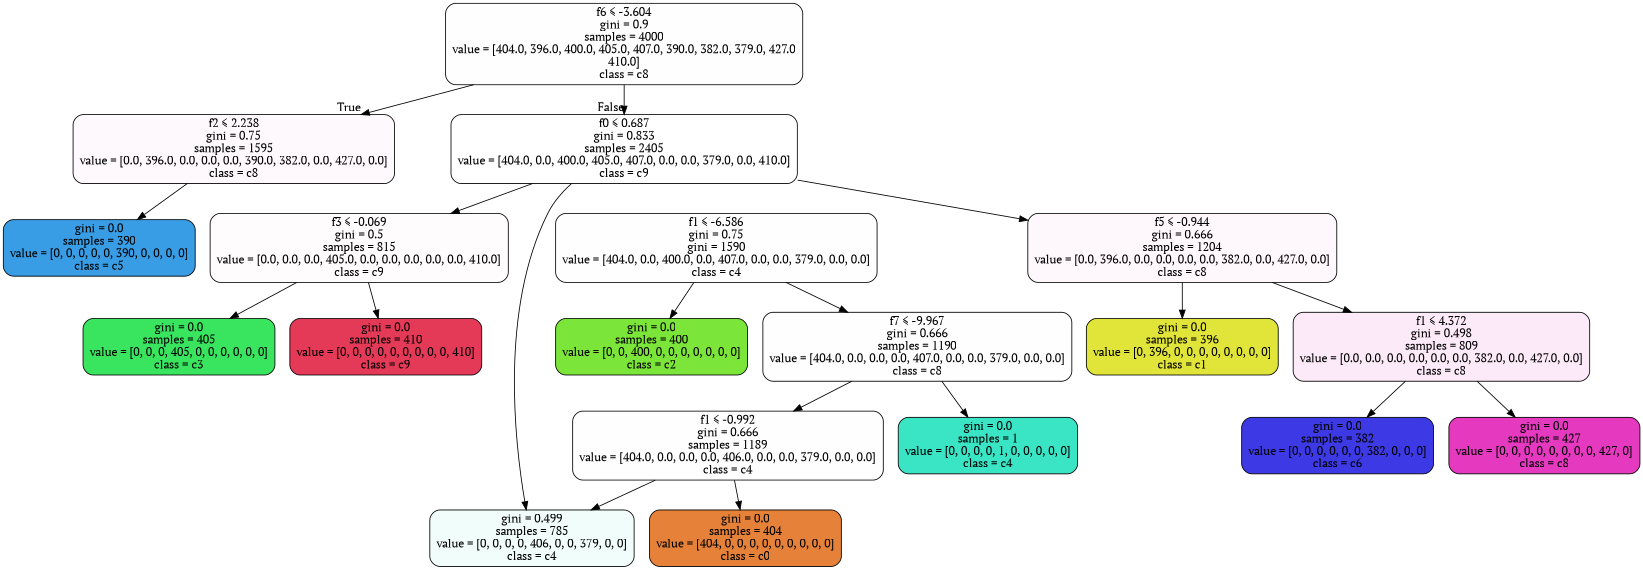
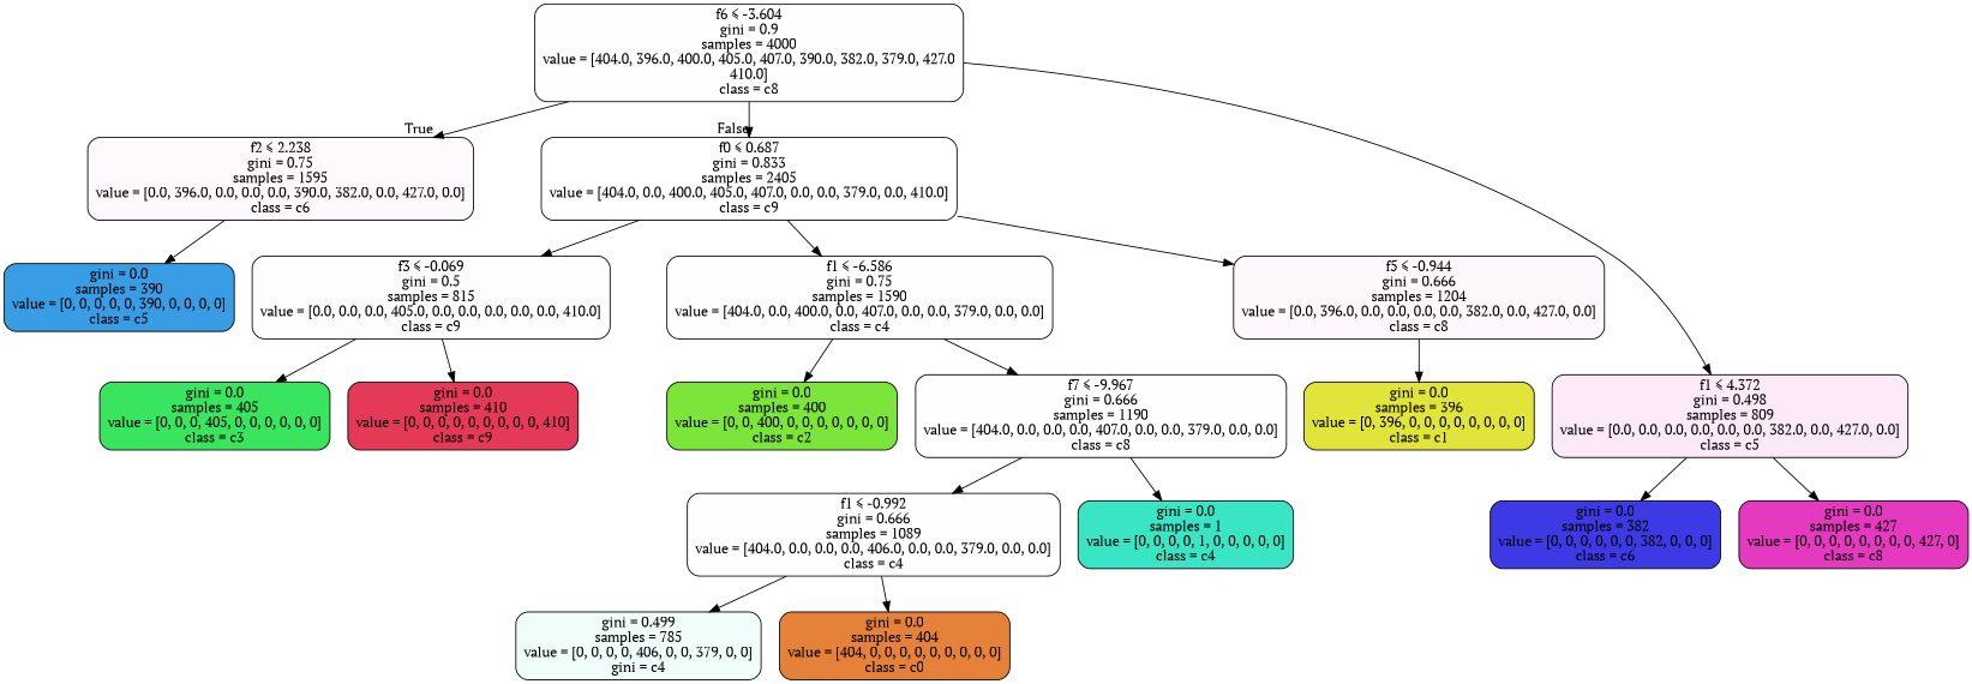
  digraph {
    fontname="PT Serif"
    node [color=black fillcolor="#39e5c501" fontname="PT Serif" shape=box style="filled, rounded"]
    edge [fontname="PT Serif"]
    n1 [fillcolor="#e539c001" label=<f6 &le; -3.604<br/>gini = 0.9<br/>samples = 4000<br/>value = [404.0, 396.0, 400.0, 405.0, 407.0, 390.0, 382.0, 379.0, 427.0<br/>410.0]<br/>class = c8>]
-   n2 [fillcolor="#e539c007" label=<f2 &le; 2.238<br/>gini = 0.75<br/>samples = 1595<br/>value = [0.0, 396.0, 0.0, 0.0, 0.0, 390.0, 382.0, 0.0, 427.0, 0.0]<br/>class = c8>]
+   n2 [fillcolor="#e539c007" label=<f2 &le; 2.238<br/>gini = 0.75<br/>samples = 1595<br/>value = [0.0, 396.0, 0.0, 0.0, 0.0, 390.0, 382.0, 0.0, 427.0, 0.0]<br/>class = c6>]
    n3 [fillcolor="#e5395800" label=<f0 &le; 0.687<br/>gini = 0.833<br/>samples = 2405<br/>value = [404.0, 0.0, 400.0, 405.0, 407.0, 0.0, 0.0, 379.0, 0.0, 410.0]<br/>class = c9>]
    n4 [fillcolor="#399de5ff" label=<gini = 0.0<br/>samples = 390<br/>value = [0, 0, 0, 0, 0, 390, 0, 0, 0, 0]<br/>class = c5>]
    n5 [fillcolor="#e539c00a" label=<f5 &le; -0.944<br/>gini = 0.666<br/>samples = 1204<br/>value = [0.0, 396.0, 0.0, 0.0, 0.0, 0.0, 382.0, 0.0, 427.0, 0.0]<br/>class = c8>]
-   n6 [label=<f1 &le; -6.586<br/>gini = 0.75<br/>gini = 1590<br/>value = [404.0, 0.0, 400.0, 0.0, 407.0, 0.0, 0.0, 379.0, 0.0, 0.0]<br/>class = c4>]
+   n6 [label=<f1 &le; -6.586<br/>gini = 0.75<br/>samples = 1590<br/>value = [404.0, 0.0, 400.0, 0.0, 407.0, 0.0, 0.0, 379.0, 0.0, 0.0]<br/>class = c4>]
    n7 [fillcolor="#e5395803" label=<f3 &le; -0.069<br/>gini = 0.5<br/>samples = 815<br/>value = [0.0, 0.0, 0.0, 405.0, 0.0, 0.0, 0.0, 0.0, 0.0, 410.0]<br/>class = c9>]
-   n8 [fillcolor="#e539c01b" label=<f1 &le; 4.372<br/>gini = 0.498<br/>samples = 809<br/>value = [0.0, 0.0, 0.0, 0.0, 0.0, 0.0, 382.0, 0.0, 427.0, 0.0]<br/>class = c8>]
+   n8 [fillcolor="#e539c01b" label=<f1 &le; 4.372<br/>gini = 0.498<br/>samples = 809<br/>value = [0.0, 0.0, 0.0, 0.0, 0.0, 0.0, 382.0, 0.0, 427.0, 0.0]<br/>class = c5>]
    n9 [fillcolor="#e2e539ff" label=<gini = 0.0<br/>samples = 396<br/>value = [0, 396, 0, 0, 0, 0, 0, 0, 0, 0]<br/>class = c1>]
    n10 [fillcolor="#e539c0ff" label=<gini = 0.0<br/>samples = 427<br/>value = [0, 0, 0, 0, 0, 0, 0, 0, 427, 0]<br/>class = c8>]
    n11 [fillcolor="#3c39e5ff" label=<gini = 0.0<br/>samples = 382<br/>value = [0, 0, 0, 0, 0, 0, 382, 0, 0, 0]<br/>class = c6>]
    n12 [fillcolor="#7be539ff" label=<gini = 0.0<br/>samples = 400<br/>value = [0, 0, 400, 0, 0, 0, 0, 0, 0, 0]<br/>class = c2>]
    n13 [label=<f7 &le; -9.967<br/>gini = 0.666<br/>samples = 1190<br/>value = [404.0, 0.0, 0.0, 0.0, 407.0, 0.0, 0.0, 379.0, 0.0, 0.0]<br/>class = c8>]
    n14 [fillcolor="#e53958ff" label=<gini = 0.0<br/>samples = 410<br/>value = [0, 0, 0, 0, 0, 0, 0, 0, 0, 410]<br/>class = c9>]
    n15 [fillcolor="#39e55eff" label=<gini = 0.0<br/>samples = 405<br/>value = [0, 0, 0, 405, 0, 0, 0, 0, 0, 0]<br/>class = c3>]
    n16 [fillcolor="#39e5c5ff" label=<gini = 0.0<br/>samples = 1<br/>value = [0, 0, 0, 0, 1, 0, 0, 0, 0, 0]<br/>class = c4>]
-   n17 [label=<f1 &le; -0.992<br/>gini = 0.666<br/>samples = 1189<br/>value = [404.0, 0.0, 0.0, 0.0, 406.0, 0.0, 0.0, 379.0, 0.0, 0.0]<br/>class = c4>]
+   n17 [label=<f1 &le; -0.992<br/>gini = 0.666<br/>samples = 1089<br/>value = [404.0, 0.0, 0.0, 0.0, 406.0, 0.0, 0.0, 379.0, 0.0, 0.0]<br/>class = c4>]
    n18 [fillcolor="#e58139ff" label=<gini = 0.0<br/>samples = 404<br/>value = [404, 0, 0, 0, 0, 0, 0, 0, 0, 0]<br/>class = c0>]
-   n19 [fillcolor="#39e5c511" label=<gini = 0.499<br/>samples = 785<br/>value = [0, 0, 0, 0, 406, 0, 0, 379, 0, 0]<br/>class = c4>]
+   n19 [fillcolor="#39e5c511" label=<gini = 0.499<br/>samples = 785<br/>value = [0, 0, 0, 0, 406, 0, 0, 379, 0, 0]<br/>gini = c4>]
    n1 -> n2 [headlabel=True labelangle=45 labeldistance=2.5]
    n1 -> n3 [headlabel=False labelangle=-45 labeldistance=2.5]
    n2 -> n4
    n3 -> n5
-   n3 -> n19
+   n3 -> n6
    n3 -> n7
-   n5 -> n8
+   n1 -> n8
    n5 -> n9
    n6 -> n12
    n6 -> n13
    n7 -> n14
    n7 -> n15
    n8 -> n10
    n8 -> n11
    n13 -> n16
    n13 -> n17
    n17 -> n18
    n17 -> n19
  }
